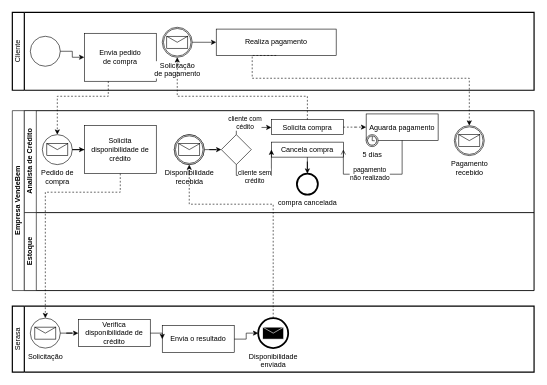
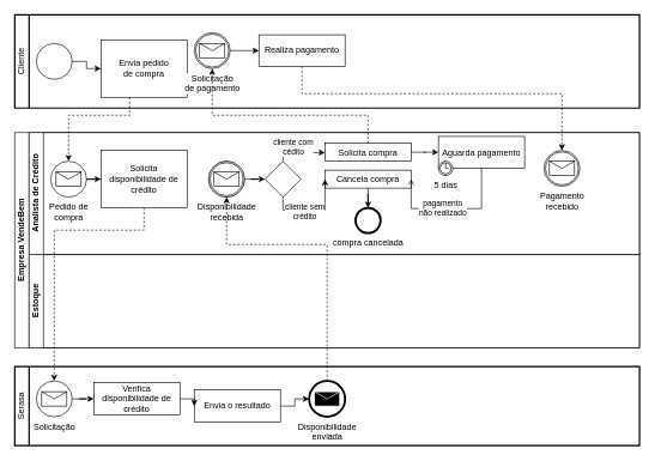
  <mxCell id="0" />
  <mxCell id="1" parent="0" />
  <mxCell id="2" value="Empresa VendeBem" style="swimlane;html=1;childLayout=stackLayout;resizeParent=1;resizeParentMax=0;horizontal=0;startSize=20;horizontalStack=0;whiteSpace=wrap;" vertex="1" parent="1"><mxGeometry x="20" y="184" width="870" height="300" as="geometry" /></mxCell>
  <mxCell id="3" value="Analista de Crédito" style="swimlane;html=1;startSize=20;horizontal=0;" vertex="1" parent="2"><mxGeometry x="20" width="850" height="170" as="geometry" /></mxCell>
  <mxCell id="4" value="Pedido de&lt;div&gt;compra&lt;/div&gt;" style="points=[[0.145,0.145,0],[0.5,0,0],[0.855,0.145,0],[1,0.5,0],[0.855,0.855,0],[0.5,1,0],[0.145,0.855,0],[0,0.5,0]];shape=mxgraph.bpmn.event;html=1;verticalLabelPosition=bottom;labelBackgroundColor=#ffffff;verticalAlign=top;align=center;perimeter=ellipsePerimeter;outlineConnect=0;aspect=fixed;outline=standard;symbol=message;" vertex="1" parent="3"><mxGeometry x="30" y="40" width="50" height="50" as="geometry" /></mxCell>
  <mxCell id="5" value="Solicita disponibilidade de crédito" style="points=[[0.25,0,0],[0.5,0,0],[0.75,0,0],[1,0.25,0],[1,0.5,0],[1,0.75,0],[0.75,1,0],[0.5,1,0],[0.25,1,0],[0,0.75,0],[0,0.5,0],[0,0.25,0]];shape=mxgraph.bpmn.task2;whiteSpace=wrap;rectStyle=rounded;size=10;html=1;container=1;expand=0;collapsible=0;taskMarker=abstract;" vertex="1" parent="3"><mxGeometry x="100" y="25" width="120" height="80" as="geometry" /></mxCell>
  <mxCell id="6" style="edgeStyle=orthogonalEdgeStyle;rounded=0;orthogonalLoop=1;jettySize=auto;html=1;entryX=0;entryY=0.5;entryDx=0;entryDy=0;entryPerimeter=0;" edge="1" parent="3" source="4" target="5"><mxGeometry relative="1" as="geometry" /></mxCell>
  <mxCell id="7" style="edgeStyle=orthogonalEdgeStyle;rounded=0;orthogonalLoop=1;jettySize=auto;html=1;" edge="1" parent="3" source="8" target="11"><mxGeometry relative="1" as="geometry" /></mxCell>
  <mxCell id="8" value="Disponibilidade&lt;div&gt;recebida&lt;/div&gt;" style="points=[[0.145,0.145,0],[0.5,0,0],[0.855,0.145,0],[1,0.5,0],[0.855,0.855,0],[0.5,1,0],[0.145,0.855,0],[0,0.5,0]];shape=mxgraph.bpmn.event;html=1;verticalLabelPosition=bottom;labelBackgroundColor=#ffffff;verticalAlign=top;align=center;perimeter=ellipsePerimeter;outlineConnect=0;aspect=fixed;outline=standard;symbol=message;" vertex="1" parent="3"><mxGeometry x="250" y="40" width="50" height="50" as="geometry" /></mxCell>
  <mxCell id="9" style="edgeStyle=orthogonalEdgeStyle;rounded=0;orthogonalLoop=1;jettySize=auto;html=1;" edge="1" parent="3" source="11" target="15"><mxGeometry relative="1" as="geometry"><Array as="points"><mxPoint x="354" y="28" /></Array></mxGeometry></mxCell>
  <mxCell id="10" value="cliente com&lt;div&gt;cédito&lt;/div&gt;" style="edgeLabel;html=1;align=center;verticalAlign=middle;resizable=0;points=[];" vertex="1" connectable="0" parent="9"><mxGeometry x="-0.343" y="-2" relative="1" as="geometry"><mxPoint x="3" y="-11" as="offset" /></mxGeometry></mxCell>
  <mxCell id="11" value="" style="points=[[0.25,0.25,0],[0.5,0,0],[0.75,0.25,0],[1,0.5,0],[0.75,0.75,0],[0.5,1,0],[0.25,0.75,0],[0,0.5,0]];shape=mxgraph.bpmn.gateway2;html=1;verticalLabelPosition=bottom;labelBackgroundColor=#ffffff;verticalAlign=top;align=center;perimeter=rhombusPerimeter;outlineConnect=0;outline=none;symbol=none;" vertex="1" parent="3"><mxGeometry x="328.5" y="40" width="50" height="50" as="geometry" /></mxCell>
  <mxCell id="12" value="Cancela compra" style="points=[[0.25,0,0],[0.5,0,0],[0.75,0,0],[1,0.25,0],[1,0.5,0],[1,0.75,0],[0.75,1,0],[0.5,1,0],[0.25,1,0],[0,0.75,0],[0,0.5,0],[0,0.25,0]];shape=mxgraph.bpmn.task2;whiteSpace=wrap;rectStyle=rounded;size=10;html=1;container=1;expand=0;collapsible=0;taskMarker=abstract;" vertex="1" parent="3"><mxGeometry x="412" y="52.5" width="120" height="25" as="geometry" /></mxCell>
  <mxCell id="13" style="edgeStyle=orthogonalEdgeStyle;rounded=0;orthogonalLoop=1;jettySize=auto;html=1;entryX=0;entryY=0.5;entryDx=0;entryDy=0;entryPerimeter=0;" edge="1" parent="3" source="11" target="12"><mxGeometry relative="1" as="geometry"><Array as="points"><mxPoint x="353" y="108" /></Array></mxGeometry></mxCell>
  <mxCell id="14" value="cliente sem&lt;div&gt;crédito&lt;/div&gt;" style="edgeLabel;html=1;align=center;verticalAlign=middle;resizable=0;points=[];" vertex="1" connectable="0" parent="13"><mxGeometry x="-0.194" y="-1" relative="1" as="geometry"><mxPoint as="offset" /></mxGeometry></mxCell>
  <mxCell id="15" value="Solicita compra" style="points=[[0.25,0,0],[0.5,0,0],[0.75,0,0],[1,0.25,0],[1,0.5,0],[1,0.75,0],[0.75,1,0],[0.5,1,0],[0.25,1,0],[0,0.75,0],[0,0.5,0],[0,0.25,0]];shape=mxgraph.bpmn.task2;whiteSpace=wrap;rectStyle=rounded;size=10;html=1;container=1;expand=0;collapsible=0;taskMarker=abstract;" vertex="1" parent="3"><mxGeometry x="412" y="15" width="120" height="25" as="geometry" /></mxCell>
  <mxCell id="16" value="" style="points=[[0.145,0.145,0],[0.5,0,0],[0.855,0.145,0],[1,0.5,0],[0.855,0.855,0],[0.5,1,0],[0.145,0.855,0],[0,0.5,0]];shape=mxgraph.bpmn.event;html=1;verticalLabelPosition=bottom;labelBackgroundColor=#ffffff;verticalAlign=top;align=center;perimeter=ellipsePerimeter;outlineConnect=0;aspect=fixed;outline=catching;symbol=message;" vertex="1" parent="3"><mxGeometry x="250" y="40" width="50" height="50" as="geometry" /></mxCell>
  <mxCell id="17" value="Aguarda pagamento" style="points=[[0.25,0,0],[0.5,0,0],[0.75,0,0],[1,0.25,0],[1,0.5,0],[1,0.75,0],[0.75,1,0],[0.5,1,0],[0.25,1,0],[0,0.75,0],[0,0.5,0],[0,0.25,0]];shape=mxgraph.bpmn.task2;whiteSpace=wrap;rectStyle=rounded;size=10;html=1;container=1;expand=0;collapsible=0;taskMarker=abstract;" vertex="1" parent="3"><mxGeometry x="570" y="5.5" width="120" height="44" as="geometry" /></mxCell>
- <mxCell id="18" style="edgeStyle=orthogonalEdgeStyle;rounded=0;orthogonalLoop=1;jettySize=auto;html=1;entryX=0;entryY=0.5;entryDx=0;entryDy=0;entryPerimeter=0;dashed=1;" edge="1" parent="3" source="15" target="17"><mxGeometry relative="1" as="geometry" /></mxCell>
+ <mxCell id="18" style="edgeStyle=orthogonalEdgeStyle;rounded=0;orthogonalLoop=1;jettySize=auto;html=1;entryX=0;entryY=0.5;entryDx=0;entryDy=0;entryPerimeter=0;" edge="1" parent="3" source="15" target="17"><mxGeometry relative="1" as="geometry" /></mxCell>
  <mxCell id="19" value="5 dias" style="points=[[0.145,0.145,0],[0.5,0,0],[0.855,0.145,0],[1,0.5,0],[0.855,0.855,0],[0.5,1,0],[0.145,0.855,0],[0,0.5,0]];shape=mxgraph.bpmn.event;html=1;verticalLabelPosition=bottom;labelBackgroundColor=#ffffff;verticalAlign=top;align=center;perimeter=ellipsePerimeter;outlineConnect=0;aspect=fixed;outline=standard;symbol=timer;" vertex="1" parent="3"><mxGeometry x="570" y="40" width="20" height="20" as="geometry" /></mxCell>
  <mxCell id="20" style="edgeStyle=orthogonalEdgeStyle;rounded=0;orthogonalLoop=1;jettySize=auto;html=1;entryX=1;entryY=0.5;entryDx=0;entryDy=0;entryPerimeter=0;endArrow=open;" edge="1" parent="3" source="17" target="12"><mxGeometry relative="1" as="geometry"><Array as="points"><mxPoint x="630" y="106" /><mxPoint x="532" y="106" /></Array></mxGeometry></mxCell>
  <mxCell id="21" value="pagamento&lt;div&gt;não realizado&lt;/div&gt;" style="edgeLabel;html=1;align=center;verticalAlign=middle;resizable=0;points=[];" vertex="1" connectable="0" parent="20"><mxGeometry x="0.138" y="-2" relative="1" as="geometry"><mxPoint as="offset" /></mxGeometry></mxCell>
  <mxCell id="22" value="compra cancelada" style="points=[[0.145,0.145,0],[0.5,0,0],[0.855,0.145,0],[1,0.5,0],[0.855,0.855,0],[0.5,1,0],[0.145,0.855,0],[0,0.5,0]];shape=mxgraph.bpmn.event;html=1;verticalLabelPosition=bottom;labelBackgroundColor=#ffffff;verticalAlign=top;align=center;perimeter=ellipsePerimeter;outlineConnect=0;aspect=fixed;outline=end;symbol=terminate2;" vertex="1" parent="3"><mxGeometry x="454.5" y="105" width="35" height="35" as="geometry" /></mxCell>
  <mxCell id="23" style="edgeStyle=orthogonalEdgeStyle;rounded=0;orthogonalLoop=1;jettySize=auto;html=1;entryX=0.5;entryY=0;entryDx=0;entryDy=0;entryPerimeter=0;" edge="1" parent="3" source="12" target="22"><mxGeometry relative="1" as="geometry" /></mxCell>
  <mxCell id="24" value="Pagamento&lt;div&gt;recebido&lt;/div&gt;" style="points=[[0.145,0.145,0],[0.5,0,0],[0.855,0.145,0],[1,0.5,0],[0.855,0.855,0],[0.5,1,0],[0.145,0.855,0],[0,0.5,0]];shape=mxgraph.bpmn.event;html=1;verticalLabelPosition=bottom;labelBackgroundColor=#ffffff;verticalAlign=top;align=center;perimeter=ellipsePerimeter;outlineConnect=0;aspect=fixed;outline=catching;symbol=message;" vertex="1" parent="3"><mxGeometry x="717" y="25" width="50" height="50" as="geometry" /></mxCell>
  <mxCell id="25" value="Estoque" style="swimlane;html=1;startSize=20;horizontal=0;" vertex="1" parent="2"><mxGeometry x="20" y="170" width="850" height="130" as="geometry" /></mxCell>
  <mxCell id="26" value="Cliente" style="swimlane;html=1;startSize=20;fontStyle=0;collapsible=0;horizontal=0;swimlaneLine=1;swimlaneFillColor=#ffffff;strokeWidth=2;whiteSpace=wrap;" vertex="1" parent="1"><mxGeometry x="20" y="20" width="870" height="130" as="geometry" /></mxCell>
  <mxCell id="27" value="" style="points=[[0.145,0.145,0],[0.5,0,0],[0.855,0.145,0],[1,0.5,0],[0.855,0.855,0],[0.5,1,0],[0.145,0.855,0],[0,0.5,0]];shape=mxgraph.bpmn.event;html=1;verticalLabelPosition=bottom;labelBackgroundColor=#ffffff;verticalAlign=top;align=center;perimeter=ellipsePerimeter;outlineConnect=0;aspect=fixed;outline=standard;symbol=general;" vertex="1" parent="26"><mxGeometry x="30" y="40" width="50" height="50" as="geometry" /></mxCell>
  <mxCell id="28" value="Envia pedido&lt;div&gt;de&amp;nbsp;&lt;span style=&quot;background-color: transparent; color: light-dark(rgb(0, 0, 0), rgb(255, 255, 255));&quot;&gt;compra&lt;/span&gt;&lt;/div&gt;" style="points=[[0.25,0,0],[0.5,0,0],[0.75,0,0],[1,0.25,0],[1,0.5,0],[1,0.75,0],[0.75,1,0],[0.5,1,0],[0.25,1,0],[0,0.75,0],[0,0.5,0],[0,0.25,0]];shape=mxgraph.bpmn.task2;whiteSpace=wrap;rectStyle=rounded;size=10;html=1;container=1;expand=0;collapsible=0;taskMarker=abstract;" vertex="1" parent="26"><mxGeometry x="120" y="35" width="120" height="80" as="geometry" /></mxCell>
  <mxCell id="29" style="edgeStyle=orthogonalEdgeStyle;rounded=0;orthogonalLoop=1;jettySize=auto;html=1;entryX=0;entryY=0.5;entryDx=0;entryDy=0;entryPerimeter=0;" edge="1" parent="26" source="27" target="28"><mxGeometry relative="1" as="geometry" /></mxCell>
  <mxCell id="30" value="Solicitação&lt;div&gt;de pagamento&lt;/div&gt;" style="points=[[0.145,0.145,0],[0.5,0,0],[0.855,0.145,0],[1,0.5,0],[0.855,0.855,0],[0.5,1,0],[0.145,0.855,0],[0,0.5,0]];shape=mxgraph.bpmn.event;html=1;verticalLabelPosition=bottom;labelBackgroundColor=#ffffff;verticalAlign=top;align=center;perimeter=ellipsePerimeter;outlineConnect=0;aspect=fixed;outline=catching;symbol=message;" vertex="1" parent="26"><mxGeometry x="250" y="25" width="50" height="50" as="geometry" /></mxCell>
- <mxCell id="31" value="Realiza pagamento" style="points=[[0.25,0,0],[0.5,0,0],[0.75,0,0],[1,0.25,0],[1,0.5,0],[1,0.75,0],[0.75,1,0],[0.5,1,0],[0.25,1,0],[0,0.75,0],[0,0.5,0],[0,0.25,0]];shape=mxgraph.bpmn.task2;whiteSpace=wrap;rectStyle=rounded;size=10;html=1;container=1;expand=0;collapsible=0;taskMarker=abstract;" vertex="1" parent="26"><mxGeometry x="340" y="28" width="200" height="44" as="geometry" /></mxCell>
+ <mxCell id="31" value="Realiza pagamento" style="points=[[0.25,0,0],[0.5,0,0],[0.75,0,0],[1,0.25,0],[1,0.5,0],[1,0.75,0],[0.75,1,0],[0.5,1,0],[0.25,1,0],[0,0.75,0],[0,0.5,0],[0,0.25,0]];shape=mxgraph.bpmn.task2;whiteSpace=wrap;rectStyle=rounded;size=10;html=1;container=1;expand=0;collapsible=0;taskMarker=abstract;" vertex="1" parent="26"><mxGeometry x="340" y="28" width="120" height="44" as="geometry" /></mxCell>
  <mxCell id="32" style="edgeStyle=orthogonalEdgeStyle;rounded=0;orthogonalLoop=1;jettySize=auto;html=1;entryX=0;entryY=0.5;entryDx=0;entryDy=0;entryPerimeter=0;" edge="1" parent="26" source="30" target="31"><mxGeometry relative="1" as="geometry" /></mxCell>
  <mxCell id="33" value="Serasa" style="swimlane;html=1;startSize=20;fontStyle=0;collapsible=0;horizontal=0;swimlaneLine=1;swimlaneFillColor=#ffffff;strokeWidth=2;whiteSpace=wrap;" vertex="1" parent="1"><mxGeometry x="20" y="510" width="870" height="110" as="geometry" /></mxCell>
  <mxCell id="34" value="Solicitação" style="points=[[0.145,0.145,0],[0.5,0,0],[0.855,0.145,0],[1,0.5,0],[0.855,0.855,0],[0.5,1,0],[0.145,0.855,0],[0,0.5,0]];shape=mxgraph.bpmn.event;html=1;verticalLabelPosition=bottom;labelBackgroundColor=#ffffff;verticalAlign=top;align=center;perimeter=ellipsePerimeter;outlineConnect=0;aspect=fixed;outline=standard;symbol=message;" vertex="1" parent="33"><mxGeometry x="30" y="20" width="50" height="50" as="geometry" /></mxCell>
  <mxCell id="35" value="Verifica disponibilidade de crédito" style="points=[[0.25,0,0],[0.5,0,0],[0.75,0,0],[1,0.25,0],[1,0.5,0],[1,0.75,0],[0.75,1,0],[0.5,1,0],[0.25,1,0],[0,0.75,0],[0,0.5,0],[0,0.25,0]];shape=mxgraph.bpmn.task2;whiteSpace=wrap;rectStyle=rounded;size=10;html=1;container=1;expand=0;collapsible=0;taskMarker=abstract;" vertex="1" parent="33"><mxGeometry x="110" y="22.5" width="120" height="45" as="geometry" /></mxCell>
  <mxCell id="36" style="edgeStyle=orthogonalEdgeStyle;rounded=0;orthogonalLoop=1;jettySize=auto;html=1;entryX=0;entryY=0.5;entryDx=0;entryDy=0;entryPerimeter=0;" edge="1" parent="33" source="34" target="35"><mxGeometry relative="1" as="geometry" /></mxCell>
  <mxCell id="37" value="Envia o resultado" style="points=[[0.25,0,0],[0.5,0,0],[0.75,0,0],[1,0.25,0],[1,0.5,0],[1,0.75,0],[0.75,1,0],[0.5,1,0],[0.25,1,0],[0,0.75,0],[0,0.5,0],[0,0.25,0]];shape=mxgraph.bpmn.task2;whiteSpace=wrap;rectStyle=rounded;size=10;html=1;container=1;expand=0;collapsible=0;taskMarker=abstract;" vertex="1" parent="33"><mxGeometry x="250" y="32.5" width="120" height="45" as="geometry" /></mxCell>
  <mxCell id="38" style="edgeStyle=orthogonalEdgeStyle;rounded=0;orthogonalLoop=1;jettySize=auto;html=1;entryX=0;entryY=0.5;entryDx=0;entryDy=0;entryPerimeter=0;" edge="1" parent="33" source="35" target="37"><mxGeometry relative="1" as="geometry" /></mxCell>
  <mxCell id="39" value="Disponibilidade&lt;div&gt;enviada&lt;/div&gt;" style="points=[[0.145,0.145,0],[0.5,0,0],[0.855,0.145,0],[1,0.5,0],[0.855,0.855,0],[0.5,1,0],[0.145,0.855,0],[0,0.5,0]];shape=mxgraph.bpmn.event;html=1;verticalLabelPosition=bottom;labelBackgroundColor=#ffffff;verticalAlign=top;align=center;perimeter=ellipsePerimeter;outlineConnect=0;aspect=fixed;outline=end;symbol=message;" vertex="1" parent="33"><mxGeometry x="410" y="20" width="50" height="50" as="geometry" /></mxCell>
  <mxCell id="40" style="edgeStyle=orthogonalEdgeStyle;rounded=0;orthogonalLoop=1;jettySize=auto;html=1;entryX=0;entryY=0.5;entryDx=0;entryDy=0;entryPerimeter=0;" edge="1" parent="33" source="37" target="39"><mxGeometry relative="1" as="geometry" /></mxCell>
  <mxCell id="41" style="edgeStyle=orthogonalEdgeStyle;rounded=0;orthogonalLoop=1;jettySize=auto;html=1;entryX=0.5;entryY=0;entryDx=0;entryDy=0;entryPerimeter=0;dashed=1;" edge="1" parent="1" source="28" target="4"><mxGeometry relative="1" as="geometry"><Array as="points"><mxPoint x="180" y="160" /><mxPoint x="95" y="160" /></Array></mxGeometry></mxCell>
  <mxCell id="42" style="edgeStyle=orthogonalEdgeStyle;rounded=0;orthogonalLoop=1;jettySize=auto;html=1;entryX=0.5;entryY=0;entryDx=0;entryDy=0;entryPerimeter=0;dashed=1;" edge="1" parent="1" source="5" target="34"><mxGeometry relative="1" as="geometry"><Array as="points"><mxPoint x="200" y="320" /><mxPoint x="75" y="320" /></Array></mxGeometry></mxCell>
  <mxCell id="43" style="edgeStyle=orthogonalEdgeStyle;rounded=0;orthogonalLoop=1;jettySize=auto;html=1;dashed=1;" edge="1" parent="1" source="39" target="8"><mxGeometry relative="1" as="geometry"><Array as="points"><mxPoint x="455" y="340" /><mxPoint x="315" y="340" /></Array></mxGeometry></mxCell>
  <mxCell id="44" style="edgeStyle=orthogonalEdgeStyle;rounded=0;orthogonalLoop=1;jettySize=auto;html=1;dashed=1;" edge="1" parent="1" source="15" target="30"><mxGeometry relative="1" as="geometry"><Array as="points"><mxPoint x="512" y="160" /><mxPoint x="295" y="160" /></Array></mxGeometry></mxCell>
  <mxCell id="45" style="edgeStyle=orthogonalEdgeStyle;rounded=0;orthogonalLoop=1;jettySize=auto;html=1;entryX=0.5;entryY=0;entryDx=0;entryDy=0;entryPerimeter=0;exitX=0.5;exitY=1;exitDx=0;exitDy=0;exitPerimeter=0;dashed=1;" edge="1" parent="1" source="31" target="24"><mxGeometry relative="1" as="geometry"><Array as="points"><mxPoint x="420" y="130" /><mxPoint x="782" y="130" /></Array></mxGeometry></mxCell>
